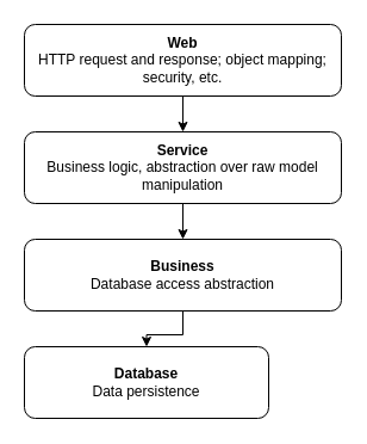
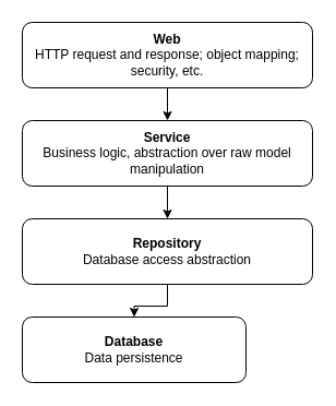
  <mxCell id="0" />
  <mxCell id="1" parent="0" />
  <mxCell id="2" style="edgeStyle=orthogonalEdgeStyle;rounded=0;orthogonalLoop=1;jettySize=auto;html=1;" edge="1" parent="1" source="3" target="5"><mxGeometry relative="1" as="geometry" /></mxCell>
  <mxCell id="3" value="&lt;b&gt;Web&lt;/b&gt;&lt;br&gt;HTTP request and response; object mapping; security, etc." style="rounded=1;whiteSpace=wrap;html=1;" vertex="1" parent="1"><mxGeometry x="20" y="20" width="266" height="60" as="geometry" /></mxCell>
  <mxCell id="4" style="edgeStyle=orthogonalEdgeStyle;rounded=0;orthogonalLoop=1;jettySize=auto;html=1;entryX=0.5;entryY=0;entryDx=0;entryDy=0;" edge="1" parent="1" source="5" target="7"><mxGeometry relative="1" as="geometry" /></mxCell>
  <mxCell id="5" value="&lt;b&gt;Service&lt;/b&gt;&lt;br&gt;Business logic, abstraction over raw model manipulation" style="rounded=1;whiteSpace=wrap;html=1;" vertex="1" parent="1"><mxGeometry x="20" y="110" width="266" height="60" as="geometry" /></mxCell>
  <mxCell id="6" style="edgeStyle=orthogonalEdgeStyle;rounded=0;orthogonalLoop=1;jettySize=auto;html=1;" edge="1" parent="1" source="7" target="8"><mxGeometry relative="1" as="geometry" /></mxCell>
- <mxCell id="7" value="&lt;b&gt;Business&lt;br&gt;&lt;/b&gt;Database access abstraction" style="rounded=1;whiteSpace=wrap;html=1;" vertex="1" parent="1"><mxGeometry x="20" y="200" width="266" height="60" as="geometry" /></mxCell>
+ <mxCell id="7" value="&lt;b&gt;Repository&lt;br&gt;&lt;/b&gt;Database access abstraction" style="rounded=1;whiteSpace=wrap;html=1;" vertex="1" parent="1"><mxGeometry x="20" y="200" width="266" height="60" as="geometry" /></mxCell>
  <mxCell id="8" value="&lt;b&gt;Database&lt;/b&gt;&lt;br&gt;Data persistence" style="rounded=1;whiteSpace=wrap;html=1;" vertex="1" parent="1"><mxGeometry x="20" y="290" width="205" height="60" as="geometry" /></mxCell>
